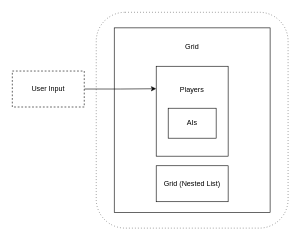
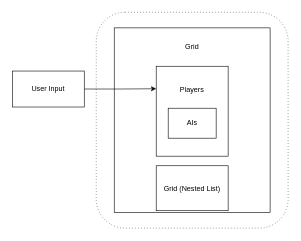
  <mxCell id="0" />
  <mxCell id="1" parent="0" />
  <mxCell id="2" value="" style="rounded=1;whiteSpace=wrap;html=1;dashed=1;dashPattern=1 4;" vertex="1" parent="1"><mxGeometry x="160" y="20" width="320" height="360" as="geometry" /></mxCell>
  <mxCell id="3" value="Grid&lt;br&gt;&lt;br&gt;&lt;br&gt;&lt;br&gt;&lt;br&gt;&lt;br&gt;&lt;br&gt;&lt;br&gt;&lt;br&gt;&lt;br&gt;&lt;br&gt;&lt;br&gt;&lt;br&gt;&lt;br&gt;&lt;br&gt;&lt;br&gt;&lt;br&gt;&lt;br&gt;" style="rounded=0;whiteSpace=wrap;html=1;" vertex="1" parent="1"><mxGeometry x="190" y="46" width="260" height="308" as="geometry" /></mxCell>
  <mxCell id="4" style="edgeStyle=orthogonalEdgeStyle;rounded=0;orthogonalLoop=1;jettySize=auto;html=1;entryX=0;entryY=0.25;entryDx=0;entryDy=0;" edge="1" parent="1" source="5" target="6"><mxGeometry relative="1" as="geometry" /></mxCell>
- <mxCell id="5" value="User Input" style="rounded=0;whiteSpace=wrap;html=1;dashed=1;" vertex="1" parent="1"><mxGeometry x="20" y="118" width="120" height="60" as="geometry" /></mxCell>
+ <mxCell id="5" value="User Input" style="rounded=0;whiteSpace=wrap;html=1;" vertex="1" parent="1"><mxGeometry x="20" y="118" width="120" height="60" as="geometry" /></mxCell>
  <mxCell id="6" value="Players&lt;br&gt;&lt;br&gt;&lt;br&gt;&lt;br&gt;&lt;br&gt;&lt;br&gt;" style="rounded=0;whiteSpace=wrap;html=1;" vertex="1" parent="1"><mxGeometry x="260" y="110" width="120" height="150" as="geometry" /></mxCell>
  <mxCell id="7" value="AIs" style="rounded=0;whiteSpace=wrap;html=1;" vertex="1" parent="1"><mxGeometry x="280" y="180" width="80" height="50" as="geometry" /></mxCell>
- <mxCell id="8" value="Grid (Nested List)" style="rounded=0;whiteSpace=wrap;html=1;" vertex="1" parent="1"><mxGeometry x="260" y="276" width="120" height="60" as="geometry" /></mxCell>
+ <mxCell id="8" value="Grid (Nested List)" style="rounded=0;whiteSpace=wrap;html=1;" vertex="1" parent="1"><mxGeometry x="260" y="276" width="120" height="75" as="geometry" /></mxCell>
